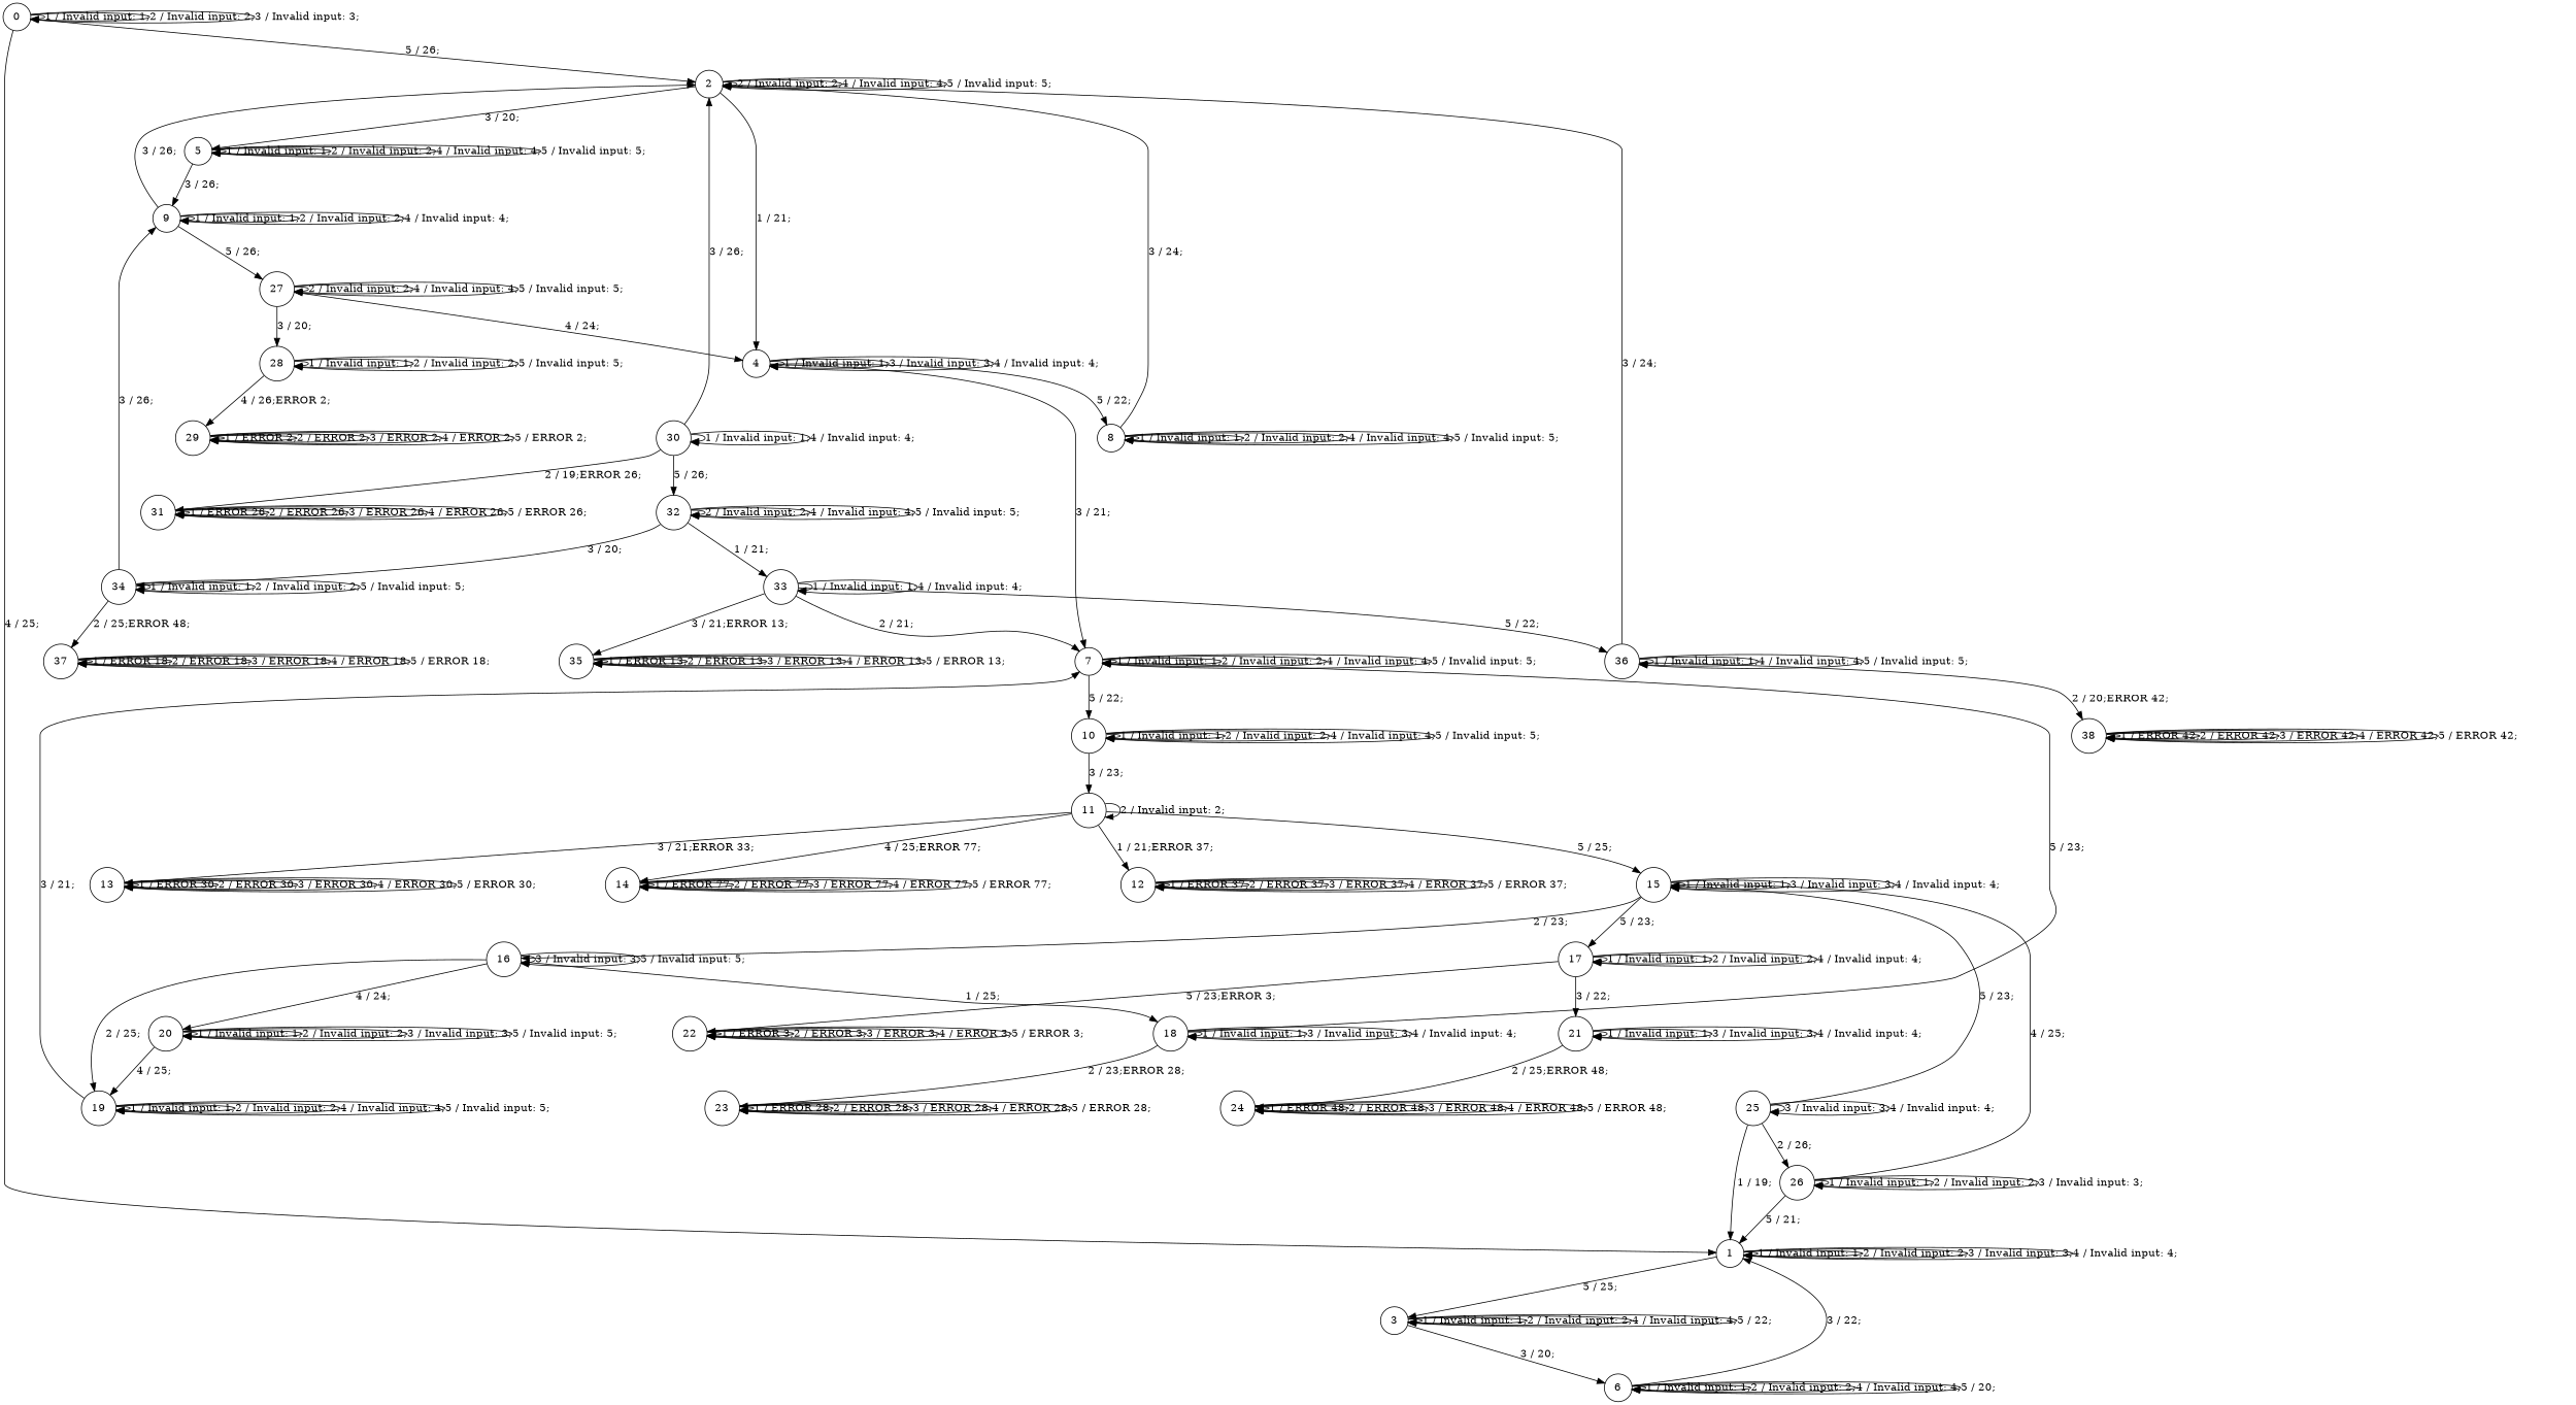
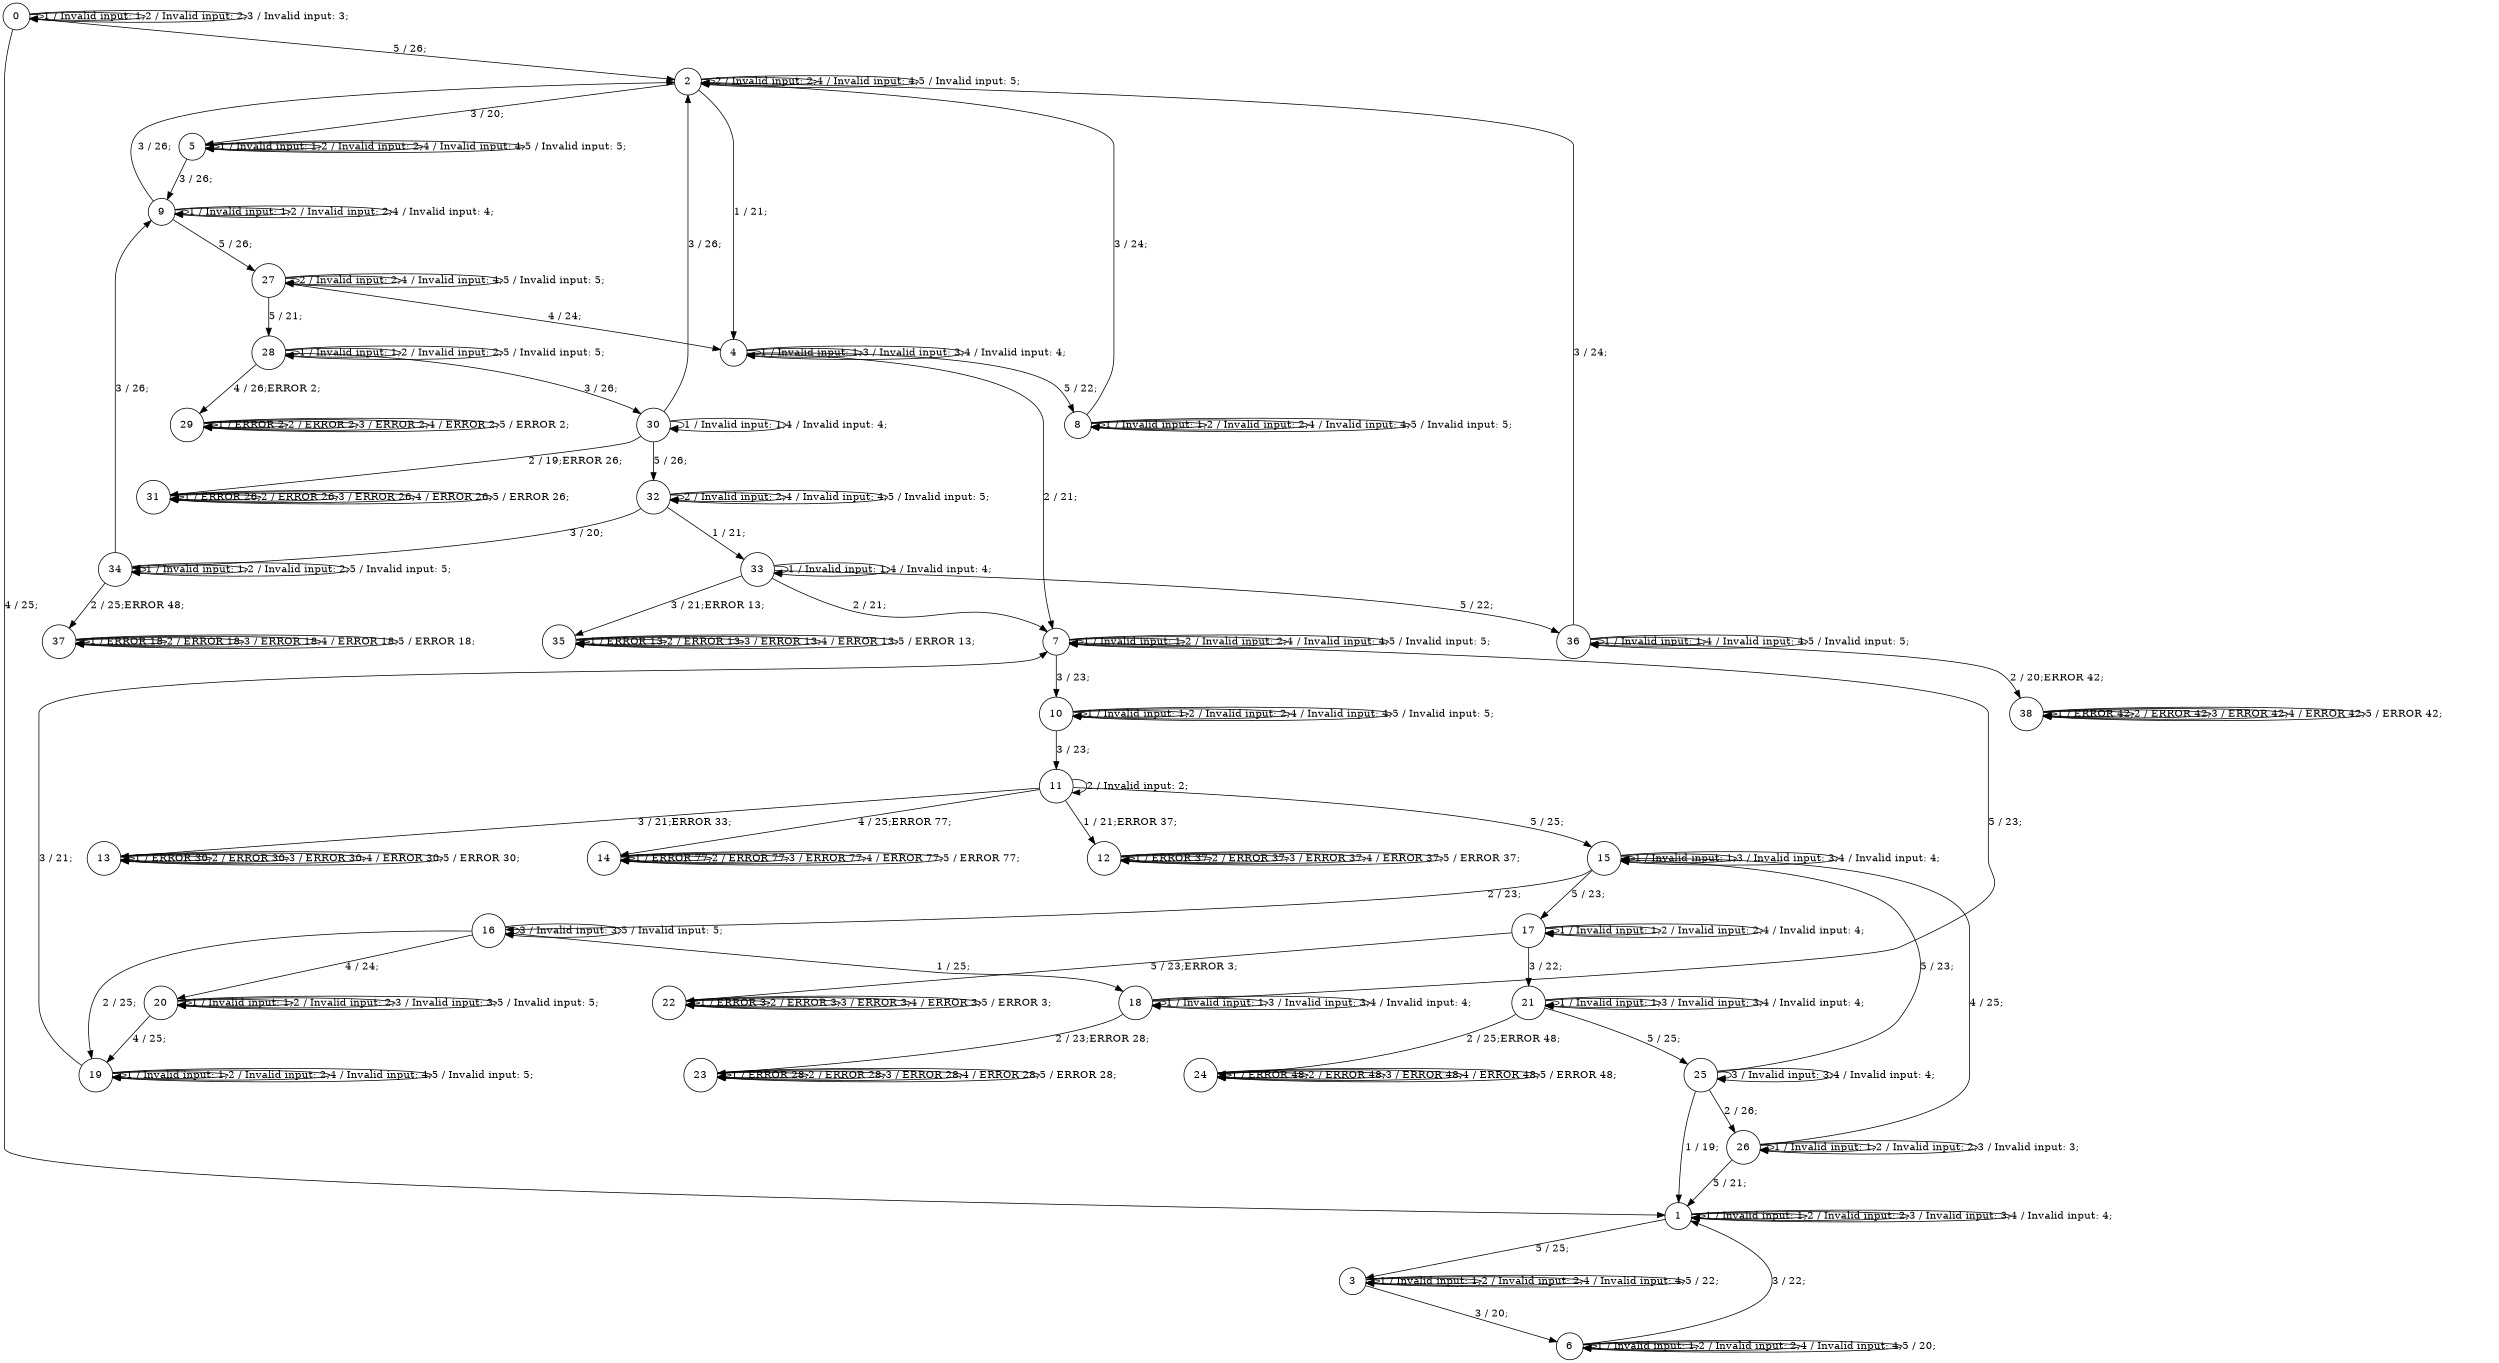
  digraph {
    node [shape=circle]
    n1 [label=0]
    n2 [label=1]
    n3 [label=2]
    n4 [label=3]
    n5 [label=4]
    n6 [label=5]
    n7 [label=6]
    n8 [label=7]
    n9 [label=8]
    n10 [label=9]
    n11 [label=10]
    n12 [label=27]
    n13 [label=11]
    n14 [label=28]
    n15 [label=12]
    n16 [label=13]
    n17 [label=14]
    n18 [label=15]
    n19 [label=16]
    n20 [label=17]
    n21 [label=18]
    n22 [label=19]
    n23 [label=20]
    n24 [label=21]
    n25 [label=22]
    n26 [label=23]
    n27 [label=24]
    n28 [label=25]
    n29 [label=26]
    n30 [label=29]
    n31 [label=30]
    n32 [label=31]
    n33 [label=32]
    n34 [label=33]
    n35 [label=34]
    n36 [label=35]
    n37 [label=36]
    n38 [label=37]
    n39 [label=38]
    n1 -> n1 [label="1 / Invalid input: 1;"]
    n1 -> n1 [label="2 / Invalid input: 2;"]
    n1 -> n1 [label="3 / Invalid input: 3;"]
    n1 -> n2 [label="4 / 25;"]
    n1 -> n3 [label="5 / 26;"]
    n2 -> n2 [label="1 / Invalid input: 1;"]
    n2 -> n2 [label="2 / Invalid input: 2;"]
    n2 -> n2 [label="3 / Invalid input: 3;"]
    n2 -> n2 [label="4 / Invalid input: 4;"]
    n2 -> n4 [label="5 / 25;"]
    n3 -> n3 [label="2 / Invalid input: 2;"]
    n3 -> n3 [label="4 / Invalid input: 4;"]
    n3 -> n3 [label="5 / Invalid input: 5;"]
    n3 -> n5 [label="1 / 21;"]
    n3 -> n6 [label="3 / 20;"]
    n4 -> n4 [label="1 / Invalid input: 1;"]
    n4 -> n4 [label="2 / Invalid input: 2;"]
    n4 -> n4 [label="4 / Invalid input: 4;"]
    n4 -> n4 [label="5 / 22;"]
    n4 -> n7 [label="3 / 20;"]
    n5 -> n5 [label="1 / Invalid input: 1;"]
    n5 -> n5 [label="3 / Invalid input: 3;"]
    n5 -> n5 [label="4 / Invalid input: 4;"]
-   n5 -> n8 [label="3 / 21;"]
+   n5 -> n8 [label="2 / 21;"]
    n5 -> n9 [label="5 / 22;"]
    n6 -> n6 [label="1 / Invalid input: 1;"]
    n6 -> n6 [label="2 / Invalid input: 2;"]
    n6 -> n6 [label="4 / Invalid input: 4;"]
    n6 -> n6 [label="5 / Invalid input: 5;"]
    n6 -> n10 [label="3 / 26;"]
    n7 -> n2 [label="3 / 22;"]
    n7 -> n7 [label="1 / Invalid input: 1;"]
    n7 -> n7 [label="2 / Invalid input: 2;"]
    n7 -> n7 [label="4 / Invalid input: 4;"]
    n7 -> n7 [label="5 / 20;"]
    n8 -> n8 [label="1 / Invalid input: 1;"]
    n8 -> n8 [label="2 / Invalid input: 2;"]
    n8 -> n8 [label="4 / Invalid input: 4;"]
    n8 -> n8 [label="5 / Invalid input: 5;"]
-   n8 -> n11 [label="5 / 22;"]
+   n8 -> n11 [label="3 / 23;"]
    n9 -> n3 [label="3 / 24;"]
    n9 -> n9 [label="1 / Invalid input: 1;"]
    n9 -> n9 [label="2 / Invalid input: 2;"]
    n9 -> n9 [label="4 / Invalid input: 4;"]
    n9 -> n9 [label="5 / Invalid input: 5;"]
    n10 -> n3 [label="3 / 26;"]
    n10 -> n10 [label="1 / Invalid input: 1;"]
    n10 -> n10 [label="2 / Invalid input: 2;"]
    n10 -> n10 [label="4 / Invalid input: 4;"]
    n10 -> n12 [label="5 / 26;"]
    n11 -> n11 [label="1 / Invalid input: 1;"]
    n11 -> n11 [label="2 / Invalid input: 2;"]
    n11 -> n11 [label="4 / Invalid input: 4;"]
    n11 -> n11 [label="5 / Invalid input: 5;"]
    n11 -> n13 [label="3 / 23;"]
    n12 -> n5 [label="4 / 24;"]
    n12 -> n12 [label="2 / Invalid input: 2;"]
    n12 -> n12 [label="4 / Invalid input: 4;"]
    n12 -> n12 [label="5 / Invalid input: 5;"]
-   n12 -> n14 [label="3 / 20;"]
+   n12 -> n14 [label="5 / 21;"]
    n13 -> n13 [label="2 / Invalid input: 2;"]
    n13 -> n15 [label="1 / 21;ERROR 37;"]
    n13 -> n16 [label="3 / 21;ERROR 33;"]
    n13 -> n17 [label="4 / 25;ERROR 77;"]
    n13 -> n18 [label="5 / 25;"]
    n14 -> n14 [label="1 / Invalid input: 1;"]
    n14 -> n14 [label="2 / Invalid input: 2;"]
    n14 -> n14 [label="5 / Invalid input: 5;"]
    n14 -> n30 [label="4 / 26;ERROR 2;"]
+   n14 -> n31 [label="3 / 26;"]
    n15 -> n15 [label="1 / ERROR 37;"]
    n15 -> n15 [label="2 / ERROR 37;"]
    n15 -> n15 [label="3 / ERROR 37;"]
    n15 -> n15 [label="4 / ERROR 37;"]
    n15 -> n15 [label="5 / ERROR 37;"]
    n16 -> n16 [label="1 / ERROR 30;"]
    n16 -> n16 [label="2 / ERROR 30;"]
    n16 -> n16 [label="3 / ERROR 30;"]
    n16 -> n16 [label="4 / ERROR 30;"]
    n16 -> n16 [label="5 / ERROR 30;"]
    n17 -> n17 [label="1 / ERROR 77;"]
    n17 -> n17 [label="2 / ERROR 77;"]
    n17 -> n17 [label="3 / ERROR 77;"]
    n17 -> n17 [label="4 / ERROR 77;"]
    n17 -> n17 [label="5 / ERROR 77;"]
    n18 -> n18 [label="1 / Invalid input: 1;"]
    n18 -> n18 [label="3 / Invalid input: 3;"]
    n18 -> n18 [label="4 / Invalid input: 4;"]
    n18 -> n19 [label="2 / 23;"]
    n18 -> n20 [label="5 / 23;"]
    n19 -> n19 [label="3 / Invalid input: 3;"]
    n19 -> n19 [label="5 / Invalid input: 5;"]
    n19 -> n21 [label="1 / 25;"]
    n19 -> n22 [label="2 / 25;"]
    n19 -> n23 [label="4 / 24;"]
    n20 -> n20 [label="1 / Invalid input: 1;"]
    n20 -> n20 [label="2 / Invalid input: 2;"]
    n20 -> n20 [label="4 / Invalid input: 4;"]
    n20 -> n24 [label="3 / 22;"]
    n20 -> n25 [label="5 / 23;ERROR 3;"]
    n21 -> n8 [label="5 / 23;"]
    n21 -> n21 [label="1 / Invalid input: 1;"]
    n21 -> n21 [label="3 / Invalid input: 3;"]
    n21 -> n21 [label="4 / Invalid input: 4;"]
    n21 -> n26 [label="2 / 23;ERROR 28;"]
    n22 -> n8 [label="3 / 21;"]
    n22 -> n22 [label="1 / Invalid input: 1;"]
    n22 -> n22 [label="2 / Invalid input: 2;"]
    n22 -> n22 [label="4 / Invalid input: 4;"]
    n22 -> n22 [label="5 / Invalid input: 5;"]
    n23 -> n22 [label="4 / 25;"]
    n23 -> n23 [label="1 / Invalid input: 1;"]
    n23 -> n23 [label="2 / Invalid input: 2;"]
    n23 -> n23 [label="3 / Invalid input: 3;"]
    n23 -> n23 [label="5 / Invalid input: 5;"]
    n24 -> n24 [label="1 / Invalid input: 1;"]
    n24 -> n24 [label="3 / Invalid input: 3;"]
    n24 -> n24 [label="4 / Invalid input: 4;"]
    n24 -> n27 [label="2 / 25;ERROR 48;"]
+   n24 -> n28 [label="5 / 25;"]
    n25 -> n25 [label="1 / ERROR 3;"]
    n25 -> n25 [label="2 / ERROR 3;"]
    n25 -> n25 [label="3 / ERROR 3;"]
    n25 -> n25 [label="4 / ERROR 3;"]
    n25 -> n25 [label="5 / ERROR 3;"]
    n26 -> n26 [label="1 / ERROR 28;"]
    n26 -> n26 [label="2 / ERROR 28;"]
    n26 -> n26 [label="3 / ERROR 28;"]
    n26 -> n26 [label="4 / ERROR 28;"]
    n26 -> n26 [label="5 / ERROR 28;"]
    n27 -> n27 [label="1 / ERROR 48;"]
    n27 -> n27 [label="2 / ERROR 48;"]
    n27 -> n27 [label="3 / ERROR 48;"]
    n27 -> n27 [label="4 / ERROR 48;"]
    n27 -> n27 [label="5 / ERROR 48;"]
    n28 -> n2 [label="1 / 19;"]
    n28 -> n18 [label="5 / 23;"]
    n28 -> n28 [label="3 / Invalid input: 3;"]
    n28 -> n28 [label="4 / Invalid input: 4;"]
    n28 -> n29 [label="2 / 26;"]
    n29 -> n2 [label="5 / 21;"]
    n29 -> n18 [label="4 / 25;"]
    n29 -> n29 [label="1 / Invalid input: 1;"]
    n29 -> n29 [label="2 / Invalid input: 2;"]
    n29 -> n29 [label="3 / Invalid input: 3;"]
    n30 -> n30 [label="1 / ERROR 2;"]
    n30 -> n30 [label="2 / ERROR 2;"]
    n30 -> n30 [label="3 / ERROR 2;"]
    n30 -> n30 [label="4 / ERROR 2;"]
    n30 -> n30 [label="5 / ERROR 2;"]
    n31 -> n3 [label="3 / 26;"]
    n31 -> n31 [label="1 / Invalid input: 1;"]
    n31 -> n31 [label="4 / Invalid input: 4;"]
    n31 -> n32 [label="2 / 19;ERROR 26;"]
    n31 -> n33 [label="5 / 26;"]
    n32 -> n32 [label="1 / ERROR 26;"]
    n32 -> n32 [label="2 / ERROR 26;"]
    n32 -> n32 [label="3 / ERROR 26;"]
    n32 -> n32 [label="4 / ERROR 26;"]
    n32 -> n32 [label="5 / ERROR 26;"]
    n33 -> n33 [label="2 / Invalid input: 2;"]
    n33 -> n33 [label="4 / Invalid input: 4;"]
    n33 -> n33 [label="5 / Invalid input: 5;"]
    n33 -> n34 [label="1 / 21;"]
    n33 -> n35 [label="3 / 20;"]
    n34 -> n8 [label="2 / 21;"]
    n34 -> n34 [label="1 / Invalid input: 1;"]
    n34 -> n34 [label="4 / Invalid input: 4;"]
    n34 -> n36 [label="3 / 21;ERROR 13;"]
    n34 -> n37 [label="5 / 22;"]
    n35 -> n10 [label="3 / 26;"]
    n35 -> n35 [label="1 / Invalid input: 1;"]
    n35 -> n35 [label="2 / Invalid input: 2;"]
    n35 -> n35 [label="5 / Invalid input: 5;"]
    n35 -> n38 [label="2 / 25;ERROR 48;"]
    n36 -> n36 [label="1 / ERROR 13;"]
    n36 -> n36 [label="2 / ERROR 13;"]
    n36 -> n36 [label="3 / ERROR 13;"]
    n36 -> n36 [label="4 / ERROR 13;"]
    n36 -> n36 [label="5 / ERROR 13;"]
    n37 -> n3 [label="3 / 24;"]
    n37 -> n37 [label="1 / Invalid input: 1;"]
    n37 -> n37 [label="4 / Invalid input: 4;"]
    n37 -> n37 [label="5 / Invalid input: 5;"]
    n37 -> n39 [label="2 / 20;ERROR 42;"]
    n38 -> n38 [label="1 / ERROR 18;"]
    n38 -> n38 [label="2 / ERROR 18;"]
    n38 -> n38 [label="3 / ERROR 18;"]
    n38 -> n38 [label="4 / ERROR 18;"]
    n38 -> n38 [label="5 / ERROR 18;"]
    n39 -> n39 [label="1 / ERROR 42;"]
    n39 -> n39 [label="2 / ERROR 42;"]
    n39 -> n39 [label="3 / ERROR 42;"]
    n39 -> n39 [label="4 / ERROR 42;"]
    n39 -> n39 [label="5 / ERROR 42;"]
  }
